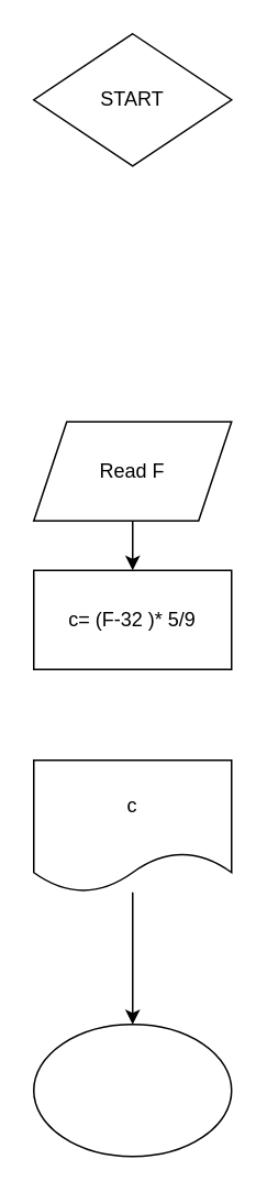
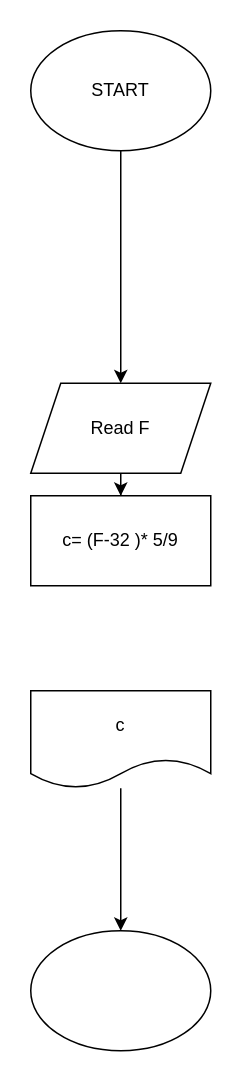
  <mxCell id="0" />
  <mxCell id="1" parent="0" />
- <mxCell id="3" value="START" style="rhombus;whiteSpace=wrap;html=1;" parent="1" vertex="1"><mxGeometry x="20" y="20" width="120" height="80" as="geometry" /></mxCell>
+ <mxCell id="2" value="" style="edgeStyle=orthogonalEdgeStyle;rounded=0;orthogonalLoop=1;jettySize=auto;html=1;" parent="1" source="3" target="5" edge="1"><mxGeometry relative="1" as="geometry" /></mxCell>
+ <mxCell id="3" value="START" style="ellipse;whiteSpace=wrap;html=1;" parent="1" vertex="1"><mxGeometry x="20" y="20" width="120" height="80" as="geometry" /></mxCell>
  <mxCell id="4" value="" style="edgeStyle=orthogonalEdgeStyle;rounded=0;orthogonalLoop=1;jettySize=auto;html=1;" parent="1" source="5" target="6" edge="1"><mxGeometry relative="1" as="geometry" /></mxCell>
  <mxCell id="5" value="Read F" style="shape=parallelogram;perimeter=parallelogramPerimeter;whiteSpace=wrap;html=1;fixedSize=1;" parent="1" vertex="1"><mxGeometry x="20" y="255" width="120" height="60" as="geometry" /></mxCell>
- <mxCell id="6" value="c= (F-32 )* 5/9" style="whiteSpace=wrap;html=1;" parent="1" vertex="1"><mxGeometry x="20" y="345" width="120" height="60" as="geometry" /></mxCell>
+ <mxCell id="6" value="c= (F-32 )* 5/9" style="whiteSpace=wrap;html=1;" parent="1" vertex="1"><mxGeometry x="20" y="330" width="120" height="60" as="geometry" /></mxCell>
  <mxCell id="7" value="" style="edgeStyle=orthogonalEdgeStyle;rounded=0;orthogonalLoop=1;jettySize=auto;html=1;" parent="1" source="8" target="9" edge="1"><mxGeometry relative="1" as="geometry" /></mxCell>
- <mxCell id="8" value="c" style="shape=document;whiteSpace=wrap;html=1;boundedLbl=1;" parent="1" vertex="1"><mxGeometry x="20" y="460" width="120" height="80" as="geometry" /></mxCell>
+ <mxCell id="8" value="c" style="shape=document;whiteSpace=wrap;html=1;boundedLbl=1;" parent="1" vertex="1"><mxGeometry x="20" y="460" width="120" height="65" as="geometry" /></mxCell>
  <mxCell id="9" value="" style="ellipse;whiteSpace=wrap;html=1;" parent="1" vertex="1"><mxGeometry x="20" y="620" width="120" height="80" as="geometry" /></mxCell>
